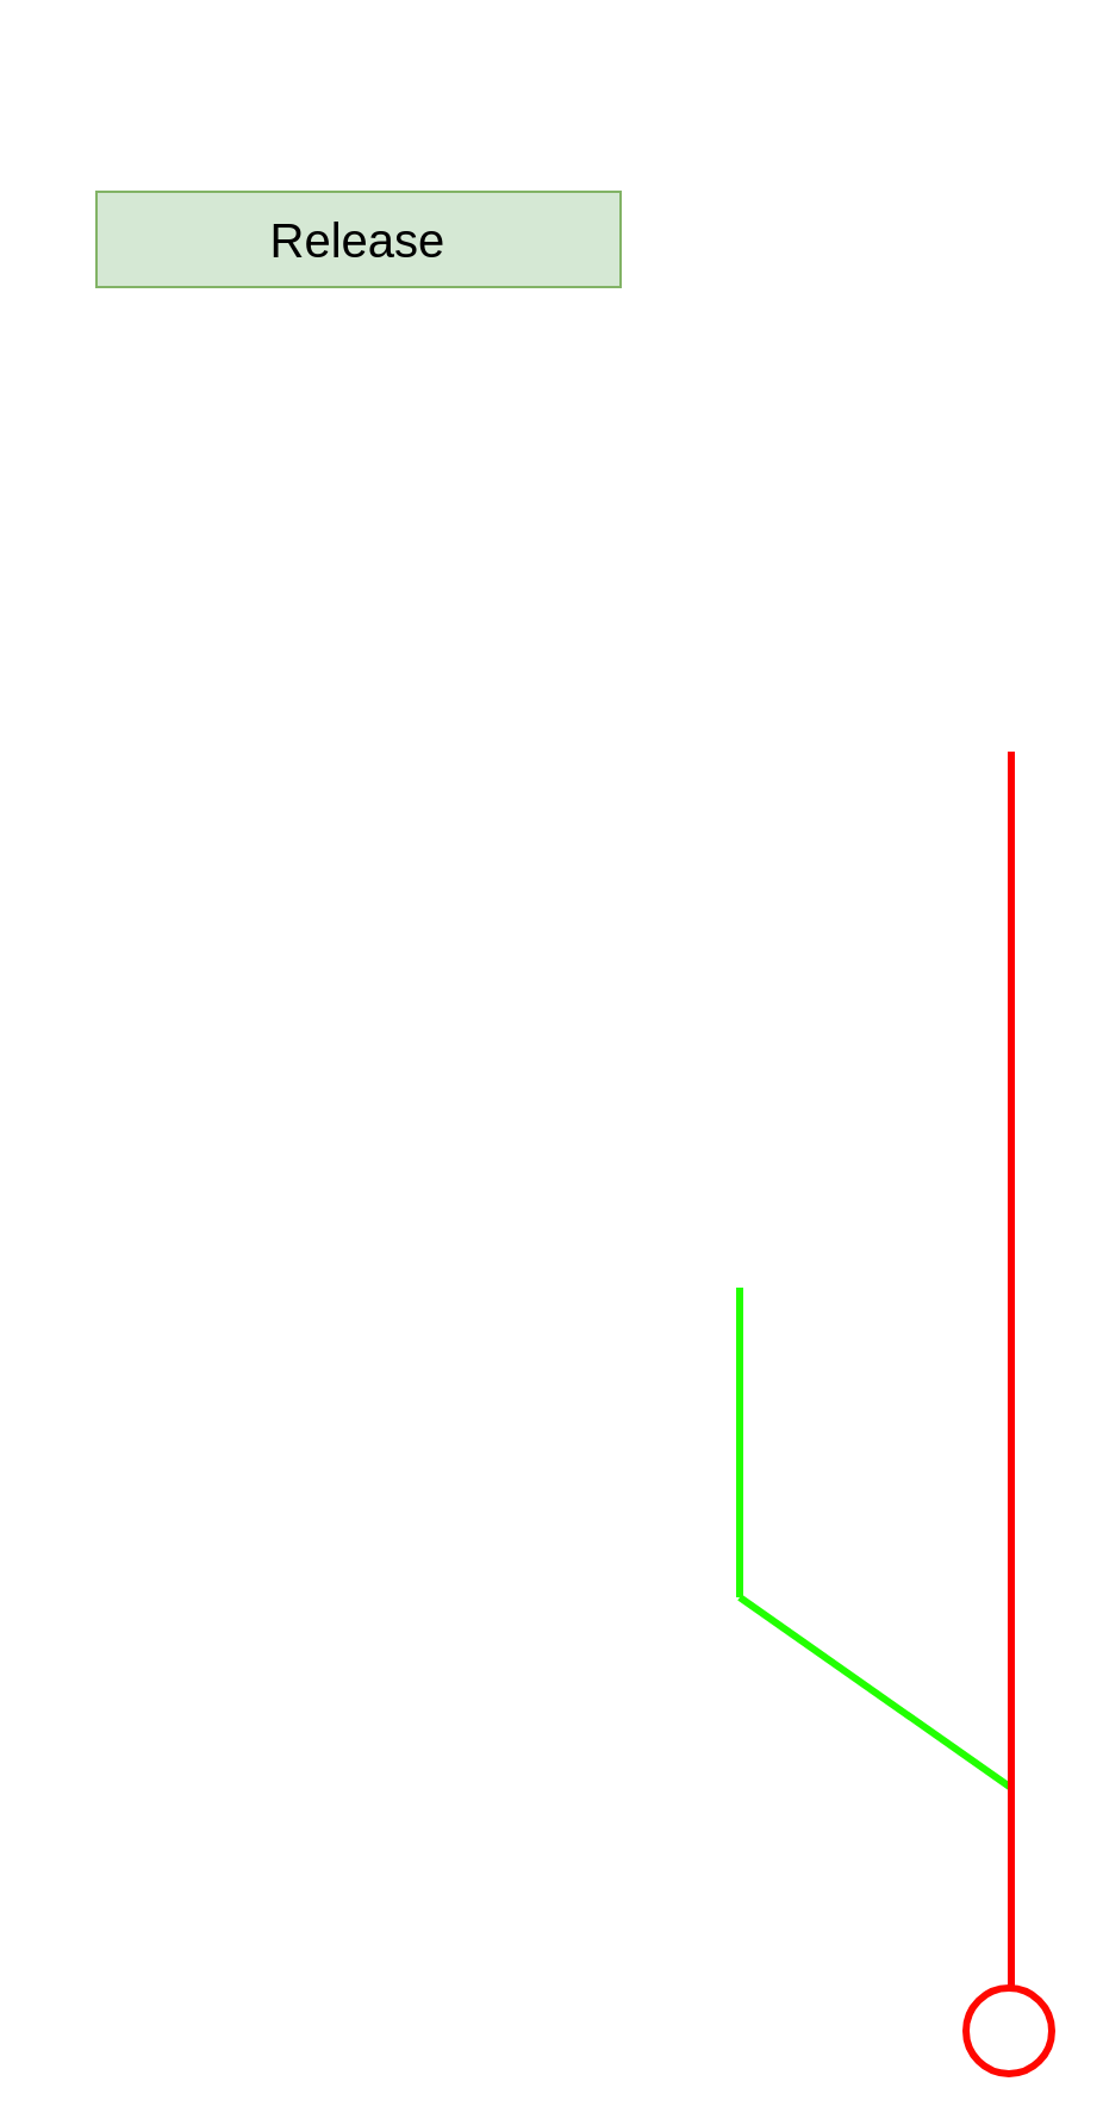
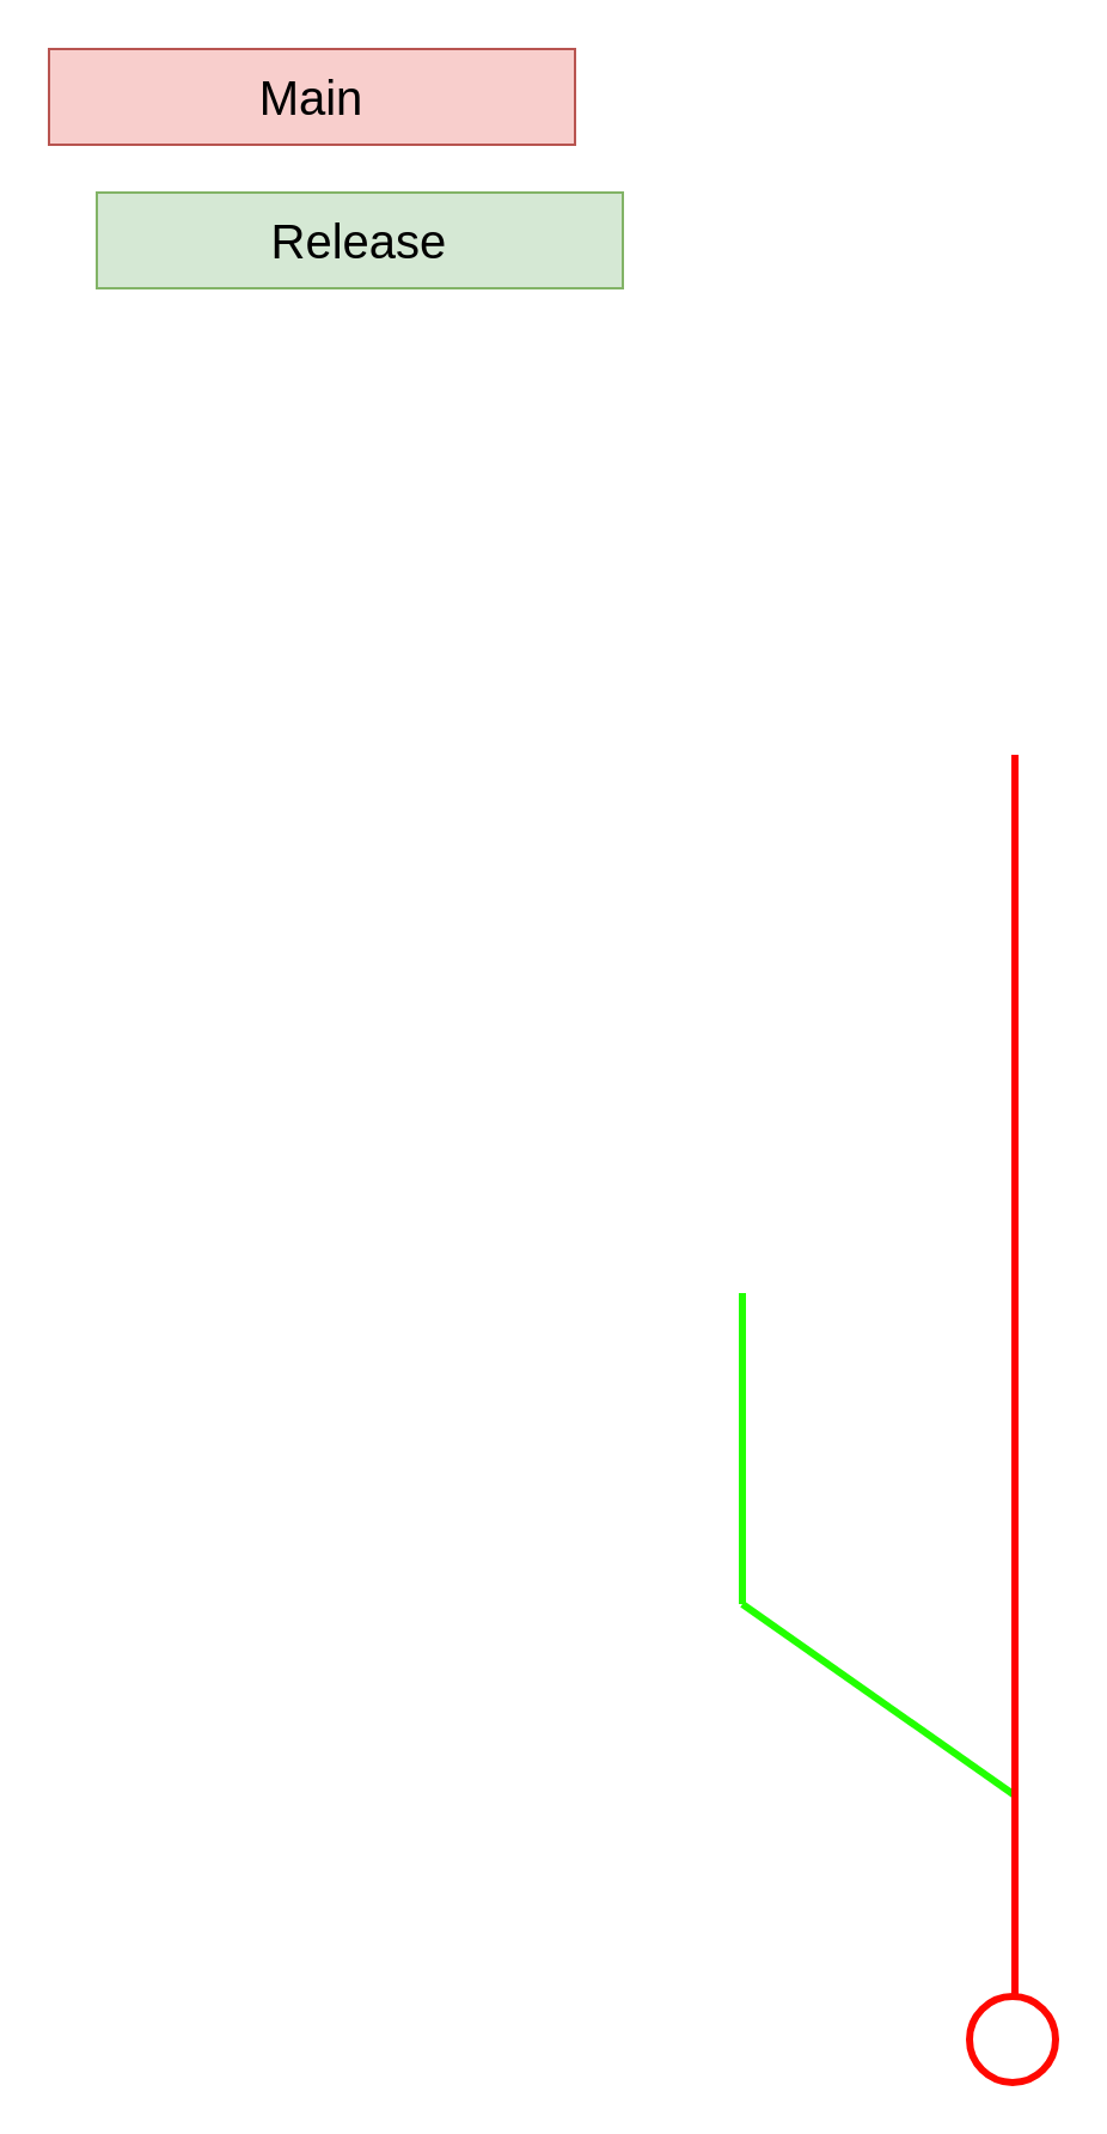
  <mxCell id="0" />
  <mxCell id="1" parent="0" />
  <mxCell id="2" value="" style="endArrow=none;html=1;rounded=0;strokeColor=#22FF00;strokeWidth=3;fontSize=20;" edge="1" parent="1"><mxGeometry width="50" height="50" relative="1" as="geometry"><mxPoint x="424" y="750" as="sourcePoint" /><mxPoint x="310" y="670" as="targetPoint" /></mxGeometry></mxCell>
  <mxCell id="3" value="" style="endArrow=none;html=1;rounded=0;strokeWidth=3;fillColor=#f8cecc;strokeColor=#FF0000;" edge="1" parent="1"><mxGeometry width="50" height="50" relative="1" as="geometry"><mxPoint x="424" y="835" as="sourcePoint" /><mxPoint x="424" y="315" as="targetPoint" /></mxGeometry></mxCell>
  <mxCell id="4" value="" style="ellipse;whiteSpace=wrap;html=1;aspect=fixed;strokeWidth=3;fillColor=none;strokeColor=#ff0800;" vertex="1" parent="1"><mxGeometry x="405" y="834" width="36" height="36" as="geometry" /></mxCell>
+ <mxCell id="5" value="&lt;font style=&quot;font-size: 20px;&quot;&gt;Main&lt;/font&gt;" style="text;html=1;strokeColor=#b85450;fillColor=#f8cecc;align=center;verticalAlign=middle;whiteSpace=wrap;rounded=0;" vertex="1" parent="1"><mxGeometry x="20" y="20" width="220" height="40" as="geometry" /></mxCell>
  <mxCell id="6" value="&lt;span style=&quot;font-size: 20px;&quot;&gt;Release&lt;/span&gt;" style="text;html=1;strokeColor=#82b366;fillColor=#d5e8d4;align=center;verticalAlign=middle;whiteSpace=wrap;rounded=0;" vertex="1" parent="1"><mxGeometry x="40" y="80" width="220" height="40" as="geometry" /></mxCell>
  <mxCell id="7" value="" style="endArrow=none;html=1;rounded=0;strokeColor=#22FF00;strokeWidth=3;fontSize=20;endSize=6;startSize=6;" edge="1" parent="1"><mxGeometry width="50" height="50" relative="1" as="geometry"><mxPoint x="310" y="670" as="sourcePoint" /><mxPoint x="310" y="540" as="targetPoint" /></mxGeometry></mxCell>
